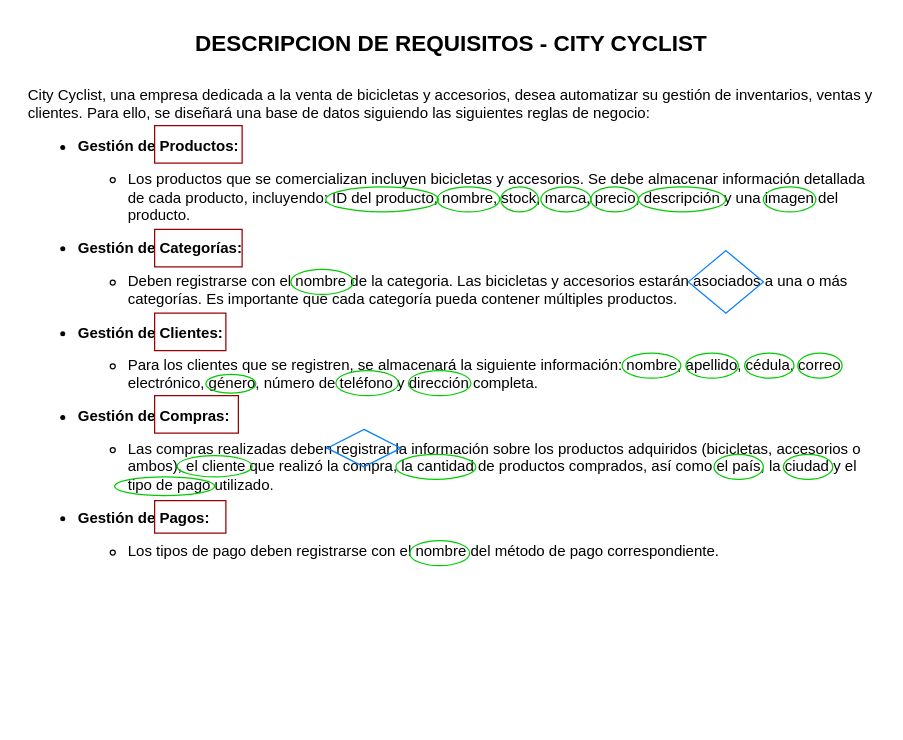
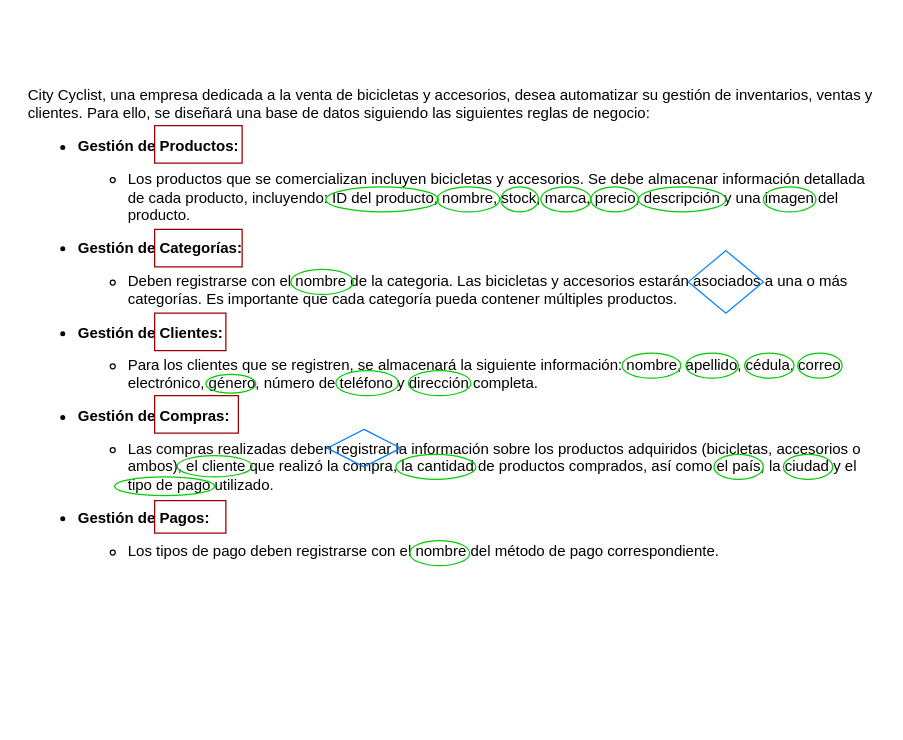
  <mxCell id="0" />
  <mxCell id="1" parent="0" />
  <mxCell id="2" value="" style="group;movable=0;resizable=0;rotatable=0;deletable=0;editable=0;locked=1;connectable=0;" parent="1" vertex="1" connectable="0"><mxGeometry x="20" y="20" width="680" height="550" as="geometry" /></mxCell>
  <mxCell id="3" value="&lt;p&gt;City Cyclist, una empresa dedicada a la venta de bicicletas y accesorios, desea automatizar su gestión de inventarios, ventas y clientes. Para ello, se diseñará una base de datos siguiendo las siguientes reglas de negocio:&lt;/p&gt;&lt;ul&gt;&lt;li&gt;&lt;p&gt;&lt;strong&gt;Gestión de Productos:&lt;/strong&gt;&lt;/p&gt;&lt;ul&gt;&lt;li&gt;Los productos que se comercializan incluyen bicicletas y accesorios. Se debe almacenar información detallada de cada producto, incluyendo: ID del producto, nombre, stock, marca, precio, descripción y una imagen del producto.&lt;/li&gt;&lt;/ul&gt;&lt;/li&gt;&lt;li&gt;&lt;p&gt;&lt;strong&gt;Gestión de Categorías:&lt;/strong&gt;&lt;/p&gt;&lt;ul&gt;&lt;li&gt;Deben registrarse con el nombre de la categoria. Las bicicletas y accesorios estarán asociados a una o más categorías. Es importante que cada categoría pueda contener múltiples productos.&lt;/li&gt;&lt;/ul&gt;&lt;/li&gt;&lt;li&gt;&lt;p&gt;&lt;strong&gt;Gestión de Clientes:&lt;/strong&gt;&lt;/p&gt;&lt;ul&gt;&lt;li&gt;Para los clientes que se registren, se almacenará la siguiente información: nombre, apellido, cédula, correo electrónico, género, número de teléfono y dirección completa.&lt;/li&gt;&lt;/ul&gt;&lt;/li&gt;&lt;li&gt;&lt;p&gt;&lt;strong&gt;Gestión de Compras:&lt;/strong&gt;&lt;/p&gt;&lt;ul&gt;&lt;li&gt;Las compras realizadas deben registrar la información sobre los productos adquiridos (bicicletas, accesorios o ambos), el cliente que realizó la compra, la cantidad de productos comprados, así como el país, la ciudad y el tipo de pago utilizado.&lt;/li&gt;&lt;/ul&gt;&lt;/li&gt;&lt;li&gt;&lt;p&gt;&lt;strong&gt;Gestión de Pagos:&lt;/strong&gt;&lt;/p&gt;&lt;ul&gt;&lt;li&gt;Los tipos de pago deben registrarse con el nombre del método de pago correspondiente.&lt;/li&gt;&lt;/ul&gt;&lt;/li&gt;&lt;/ul&gt;" style="text;whiteSpace=wrap;html=1;movable=0;resizable=0;rotatable=0;deletable=0;editable=0;locked=1;connectable=0;" parent="2" vertex="1"><mxGeometry y="30" width="680" height="480" as="geometry" /></mxCell>
- <mxCell id="4" value="&lt;b&gt;&lt;font style=&quot;font-size: 18px;&quot;&gt; DESCRIPCION DE REQUISITOS - CITY CYCLIST&lt;/font&gt;&lt;/b&gt;" style="text;html=1;align=center;verticalAlign=middle;whiteSpace=wrap;rounded=0;" parent="2" vertex="1"><mxGeometry x="109.5" width="461" height="30" as="geometry" /></mxCell>
  <mxCell id="5" value="" style="rounded=0;whiteSpace=wrap;html=1;strokeColor=#990000;fillColor=none;" parent="2" vertex="1"><mxGeometry x="103" y="80" width="70" height="30" as="geometry" /></mxCell>
  <mxCell id="6" value="" style="rounded=0;whiteSpace=wrap;html=1;strokeColor=#990000;fillColor=none;" parent="2" vertex="1"><mxGeometry x="103" y="163" width="70" height="30" as="geometry" /></mxCell>
  <mxCell id="7" value="" style="rounded=0;whiteSpace=wrap;html=1;strokeColor=#990000;fillColor=none;" parent="2" vertex="1"><mxGeometry x="103" y="230" width="57" height="30" as="geometry" /></mxCell>
  <mxCell id="8" value="" style="rounded=0;whiteSpace=wrap;html=1;strokeColor=#990000;fillColor=none;" parent="2" vertex="1"><mxGeometry x="103" y="296" width="67" height="30" as="geometry" /></mxCell>
  <mxCell id="9" value="" style="rounded=0;whiteSpace=wrap;html=1;strokeColor=#990000;fillColor=none;" parent="2" vertex="1"><mxGeometry x="103" y="380" width="57" height="26" as="geometry" /></mxCell>
  <mxCell id="10" value="" style="ellipse;whiteSpace=wrap;html=1;fillColor=none;strokeColor=#00CC00;" parent="2" vertex="1"><mxGeometry x="240" y="129" width="90" height="20" as="geometry" /></mxCell>
  <mxCell id="11" value="" style="ellipse;whiteSpace=wrap;html=1;fillColor=none;strokeColor=#00CC00;" parent="2" vertex="1"><mxGeometry x="329" y="129" width="50" height="20" as="geometry" /></mxCell>
  <mxCell id="12" value="" style="ellipse;whiteSpace=wrap;html=1;fillColor=none;strokeColor=#00CC00;" parent="2" vertex="1"><mxGeometry x="380" y="129" width="30" height="20" as="geometry" /></mxCell>
  <mxCell id="13" value="" style="ellipse;whiteSpace=wrap;html=1;fillColor=none;strokeColor=#00CC00;" parent="2" vertex="1"><mxGeometry x="412" y="129" width="40" height="20" as="geometry" /></mxCell>
  <mxCell id="14" value="" style="ellipse;whiteSpace=wrap;html=1;fillColor=none;strokeColor=#00CC00;" parent="2" vertex="1"><mxGeometry x="490" y="129" width="70" height="20" as="geometry" /></mxCell>
  <mxCell id="15" value="" style="ellipse;whiteSpace=wrap;html=1;fillColor=none;strokeColor=#00CC00;" parent="2" vertex="1"><mxGeometry x="452" y="129" width="38" height="20" as="geometry" /></mxCell>
  <mxCell id="16" value="" style="ellipse;whiteSpace=wrap;html=1;fillColor=none;strokeColor=#00CC00;" parent="2" vertex="1"><mxGeometry x="590" y="129" width="42" height="20" as="geometry" /></mxCell>
  <mxCell id="17" value="" style="ellipse;whiteSpace=wrap;html=1;fillColor=none;strokeColor=#00CC00;" parent="2" vertex="1"><mxGeometry x="477" y="262" width="47" height="20" as="geometry" /></mxCell>
  <mxCell id="18" value="" style="ellipse;whiteSpace=wrap;html=1;fillColor=none;strokeColor=#00CC00;" parent="2" vertex="1"><mxGeometry x="528" y="262" width="42" height="20" as="geometry" /></mxCell>
  <mxCell id="19" value="" style="ellipse;whiteSpace=wrap;html=1;fillColor=none;strokeColor=#00CC00;" parent="2" vertex="1"><mxGeometry x="575" y="262" width="39.5" height="20" as="geometry" /></mxCell>
  <mxCell id="20" value="" style="ellipse;whiteSpace=wrap;html=1;fillColor=none;strokeColor=#00CC00;" parent="2" vertex="1"><mxGeometry x="617.5" y="262" width="35.5" height="20" as="geometry" /></mxCell>
  <mxCell id="21" value="" style="ellipse;whiteSpace=wrap;html=1;fillColor=none;strokeColor=#00CC00;" parent="2" vertex="1"><mxGeometry x="306" y="276" width="50" height="20" as="geometry" /></mxCell>
  <mxCell id="22" value="" style="ellipse;whiteSpace=wrap;html=1;fillColor=none;strokeColor=#00CC00;" parent="2" vertex="1"><mxGeometry x="248" y="276" width="50" height="20" as="geometry" /></mxCell>
  <mxCell id="23" value="" style="ellipse;whiteSpace=wrap;html=1;fillColor=none;strokeColor=#00CC00;" parent="2" vertex="1"><mxGeometry x="144" y="279" width="40" height="15" as="geometry" /></mxCell>
  <mxCell id="24" value="" style="ellipse;whiteSpace=wrap;html=1;fillColor=none;strokeColor=#00CC00;" parent="2" vertex="1"><mxGeometry x="121" y="344" width="60" height="17" as="geometry" /></mxCell>
  <mxCell id="25" value="" style="ellipse;whiteSpace=wrap;html=1;fillColor=none;strokeColor=#00CC00;" parent="2" vertex="1"><mxGeometry x="296" y="343" width="64" height="20" as="geometry" /></mxCell>
  <mxCell id="26" value="" style="ellipse;whiteSpace=wrap;html=1;fillColor=none;strokeColor=#00CC00;" parent="2" vertex="1"><mxGeometry x="550.5" y="343" width="39.5" height="20" as="geometry" /></mxCell>
  <mxCell id="27" value="" style="ellipse;whiteSpace=wrap;html=1;fillColor=none;strokeColor=#00CC00;" parent="2" vertex="1"><mxGeometry x="606" y="343" width="39.5" height="20" as="geometry" /></mxCell>
  <mxCell id="28" value="" style="ellipse;whiteSpace=wrap;html=1;fillColor=none;strokeColor=#00CC00;" parent="2" vertex="1"><mxGeometry x="71" y="361" width="80" height="15" as="geometry" /></mxCell>
  <mxCell id="29" value="" style="ellipse;whiteSpace=wrap;html=1;fillColor=none;strokeColor=#00CC00;" parent="2" vertex="1"><mxGeometry x="307" y="412" width="48" height="20" as="geometry" /></mxCell>
  <mxCell id="30" value="" style="ellipse;whiteSpace=wrap;html=1;fillColor=none;strokeColor=#00CC00;" parent="2" vertex="1"><mxGeometry x="212" y="195" width="50" height="20" as="geometry" /></mxCell>
  <mxCell id="31" value="" style="rhombus;whiteSpace=wrap;html=1;fillColor=none;strokeColor=#007FFF;" parent="1" vertex="1"><mxGeometry x="550" y="200" width="60" height="50" as="geometry" /></mxCell>
  <mxCell id="32" value="" style="rhombus;whiteSpace=wrap;html=1;fillColor=none;strokeColor=#007FFF;" parent="1" vertex="1"><mxGeometry x="261" y="343" width="59" height="30" as="geometry" /></mxCell>
